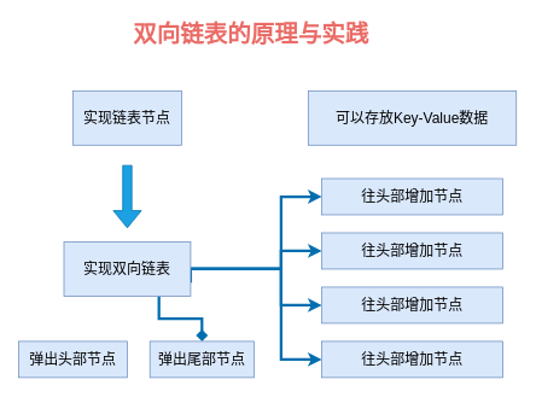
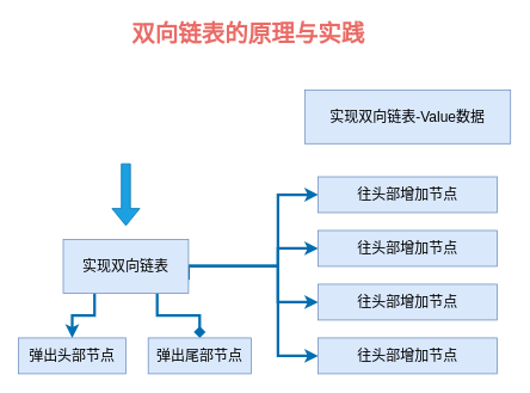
  <mxCell id="0" />
  <mxCell id="1" parent="0" />
- <mxCell id="2" value="&lt;font style=&quot;font-size: 16px&quot;&gt;实现链表节点&lt;/font&gt;" style="rounded=0;whiteSpace=wrap;html=1;fillColor=#dae8fc;strokeColor=#6c8ebf;" vertex="1" parent="1"><mxGeometry x="80" y="100" width="120" height="60" as="geometry" /></mxCell>
- <mxCell id="3" value="&lt;font style=&quot;font-size: 16px&quot;&gt;可以存放Key-Value数据&lt;/font&gt;" style="rounded=0;whiteSpace=wrap;html=1;fillColor=#dae8fc;strokeColor=#6c8ebf;" vertex="1" parent="1"><mxGeometry x="340" y="100" width="230" height="60" as="geometry" /></mxCell>
+ <mxCell id="3" value="&lt;font style=&quot;font-size: 16px&quot;&gt;实现双向链表-Value数据&lt;/font&gt;" style="rounded=0;whiteSpace=wrap;html=1;fillColor=#dae8fc;strokeColor=#6c8ebf;" vertex="1" parent="1"><mxGeometry x="340" y="100" width="230" height="60" as="geometry" /></mxCell>
  <mxCell id="4" value="" style="shape=flexArrow;endArrow=classic;html=1;fillColor=#1ba1e2;strokeColor=#006EAF;" edge="1" parent="1"><mxGeometry width="50" height="50" relative="1" as="geometry"><mxPoint x="140" y="182" as="sourcePoint" /><mxPoint x="140" y="252" as="targetPoint" /></mxGeometry></mxCell>
+ <mxCell id="5" style="edgeStyle=orthogonalEdgeStyle;rounded=0;orthogonalLoop=1;jettySize=auto;html=1;exitX=0.25;exitY=1;exitDx=0;exitDy=0;entryX=0.5;entryY=0;entryDx=0;entryDy=0;strokeWidth=3;fillColor=#1ba1e2;strokeColor=#006EAF;" edge="1" parent="1" source="11" target="16"><mxGeometry relative="1" as="geometry" /></mxCell>
  <mxCell id="6" style="edgeStyle=orthogonalEdgeStyle;rounded=0;orthogonalLoop=1;jettySize=auto;html=1;exitX=0.75;exitY=1;exitDx=0;exitDy=0;entryX=0.5;entryY=0;entryDx=0;entryDy=0;strokeWidth=3;fillColor=#1ba1e2;strokeColor=#006EAF;endArrow=diamond;" edge="1" parent="1" source="11" target="17"><mxGeometry relative="1" as="geometry" /></mxCell>
  <mxCell id="7" style="edgeStyle=orthogonalEdgeStyle;rounded=0;orthogonalLoop=1;jettySize=auto;html=1;exitX=1;exitY=0.75;exitDx=0;exitDy=0;entryX=0;entryY=0.5;entryDx=0;entryDy=0;strokeWidth=3;fillColor=#1ba1e2;strokeColor=#006EAF;" edge="1" parent="1" source="11" target="15"><mxGeometry relative="1" as="geometry"><Array as="points"><mxPoint x="210" y="297" /><mxPoint x="310" y="297" /><mxPoint x="310" y="397" /></Array></mxGeometry></mxCell>
  <mxCell id="8" style="edgeStyle=orthogonalEdgeStyle;rounded=0;orthogonalLoop=1;jettySize=auto;html=1;exitX=1;exitY=0.5;exitDx=0;exitDy=0;entryX=0;entryY=0.5;entryDx=0;entryDy=0;strokeWidth=3;fillColor=#1ba1e2;strokeColor=#006EAF;" edge="1" parent="1" source="11" target="14"><mxGeometry relative="1" as="geometry"><Array as="points"><mxPoint x="310" y="297" /><mxPoint x="310" y="337" /></Array></mxGeometry></mxCell>
  <mxCell id="9" style="edgeStyle=orthogonalEdgeStyle;rounded=0;orthogonalLoop=1;jettySize=auto;html=1;exitX=1;exitY=0.5;exitDx=0;exitDy=0;strokeWidth=3;fillColor=#1ba1e2;strokeColor=#006EAF;" edge="1" parent="1" source="11" target="13"><mxGeometry relative="1" as="geometry"><Array as="points"><mxPoint x="310" y="297" /><mxPoint x="310" y="277" /></Array></mxGeometry></mxCell>
  <mxCell id="10" style="edgeStyle=orthogonalEdgeStyle;rounded=0;orthogonalLoop=1;jettySize=auto;html=1;exitX=1;exitY=0.5;exitDx=0;exitDy=0;entryX=0;entryY=0.5;entryDx=0;entryDy=0;strokeWidth=3;fillColor=#1ba1e2;strokeColor=#006EAF;" edge="1" parent="1" source="11" target="12"><mxGeometry relative="1" as="geometry"><Array as="points"><mxPoint x="310" y="297" /><mxPoint x="310" y="217" /></Array></mxGeometry></mxCell>
  <mxCell id="11" value="&lt;font style=&quot;font-size: 16px&quot;&gt;实现双向链表&lt;/font&gt;" style="rounded=0;whiteSpace=wrap;html=1;fillColor=#dae8fc;strokeColor=#6c8ebf;" vertex="1" parent="1"><mxGeometry x="70" y="267" width="140" height="60" as="geometry" /></mxCell>
  <mxCell id="12" value="&lt;span style=&quot;font-size: 16px&quot;&gt;往头部增加节点&lt;/span&gt;" style="rounded=0;whiteSpace=wrap;html=1;fillColor=#dae8fc;strokeColor=#6c8ebf;" vertex="1" parent="1"><mxGeometry x="355" y="197" width="200" height="40" as="geometry" /></mxCell>
  <mxCell id="13" value="&lt;span style=&quot;font-size: 16px&quot;&gt;往头部增加节点&lt;/span&gt;" style="rounded=0;whiteSpace=wrap;html=1;fillColor=#dae8fc;strokeColor=#6c8ebf;" vertex="1" parent="1"><mxGeometry x="355" y="257" width="200" height="40" as="geometry" /></mxCell>
  <mxCell id="14" value="&lt;span style=&quot;font-size: 16px&quot;&gt;往头部增加节点&lt;/span&gt;" style="rounded=0;whiteSpace=wrap;html=1;fillColor=#dae8fc;strokeColor=#6c8ebf;" vertex="1" parent="1"><mxGeometry x="355" y="317" width="200" height="40" as="geometry" /></mxCell>
  <mxCell id="15" value="&lt;span style=&quot;font-size: 16px&quot;&gt;往头部增加节点&lt;/span&gt;" style="rounded=0;whiteSpace=wrap;html=1;fillColor=#dae8fc;strokeColor=#6c8ebf;" vertex="1" parent="1"><mxGeometry x="355" y="377" width="200" height="40" as="geometry" /></mxCell>
  <mxCell id="16" value="&lt;span style=&quot;font-size: 16px&quot;&gt;弹出头部节点&lt;/span&gt;" style="rounded=0;whiteSpace=wrap;html=1;fillColor=#dae8fc;strokeColor=#6c8ebf;" vertex="1" parent="1"><mxGeometry x="20" y="377" width="120" height="40" as="geometry" /></mxCell>
  <mxCell id="17" value="&lt;span style=&quot;font-size: 16px&quot;&gt;弹出尾部节点&lt;/span&gt;" style="rounded=0;whiteSpace=wrap;html=1;fillColor=#dae8fc;strokeColor=#6c8ebf;" vertex="1" parent="1"><mxGeometry x="165" y="377" width="115" height="40" as="geometry" /></mxCell>
  <mxCell id="18" value="&lt;font color=&quot;#ea6b66&quot; style=&quot;font-size: 26px&quot;&gt;&lt;b&gt;双向链表的原理与实践&lt;/b&gt;&lt;/font&gt;" style="text;html=1;resizable=0;points=[];autosize=1;align=left;verticalAlign=top;spacingTop=-4;" vertex="1" parent="1"><mxGeometry x="145" y="20" width="280" height="20" as="geometry" /></mxCell>
